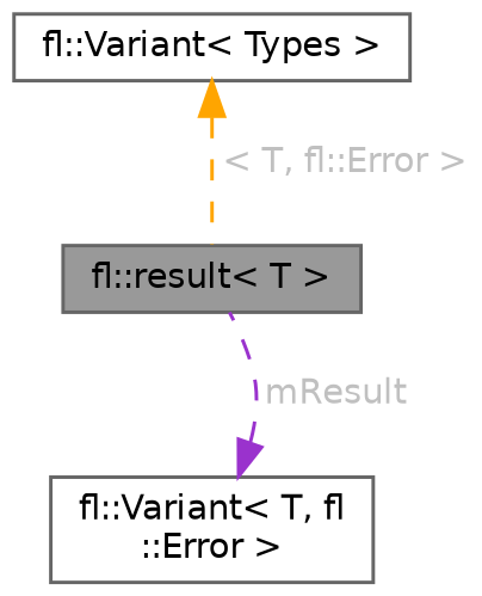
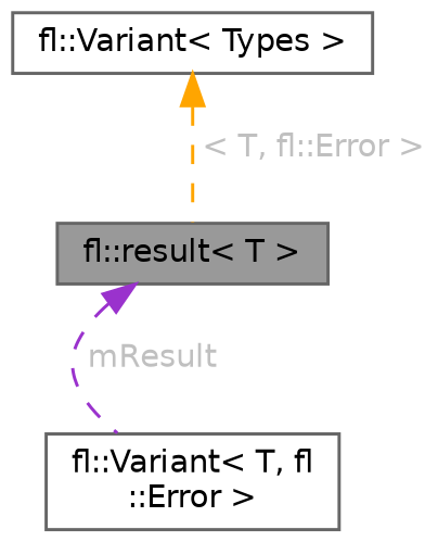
  digraph {
    node [color=gray40 fillcolor=white fontname=Helvetica fontsize=10 shape=box style=filled]
    edge [dir=back fontcolor=grey fontname=Helvetica fontsize=10 labelfontname=Helvetica labelfontsize=10 style=dashed]
    n1 [fillcolor=grey60 fontcolor=black height=0.2 label="fl::result\< T \>" width=0.4]
    n2 [height=0.2 label="fl::Variant\< T, fl\l::Error \>" width=0.4]
    n3 [height=0.2 label="fl::Variant\< Types \>" width=0.4]
-   n2 -> n1 [color=darkorchid3 label=" mResult"]
+   n1 -> n2 [color=darkorchid3 label=" mResult"]
    n3 -> n1 [color=orange label=" \< T, fl::Error \>"]
  }
